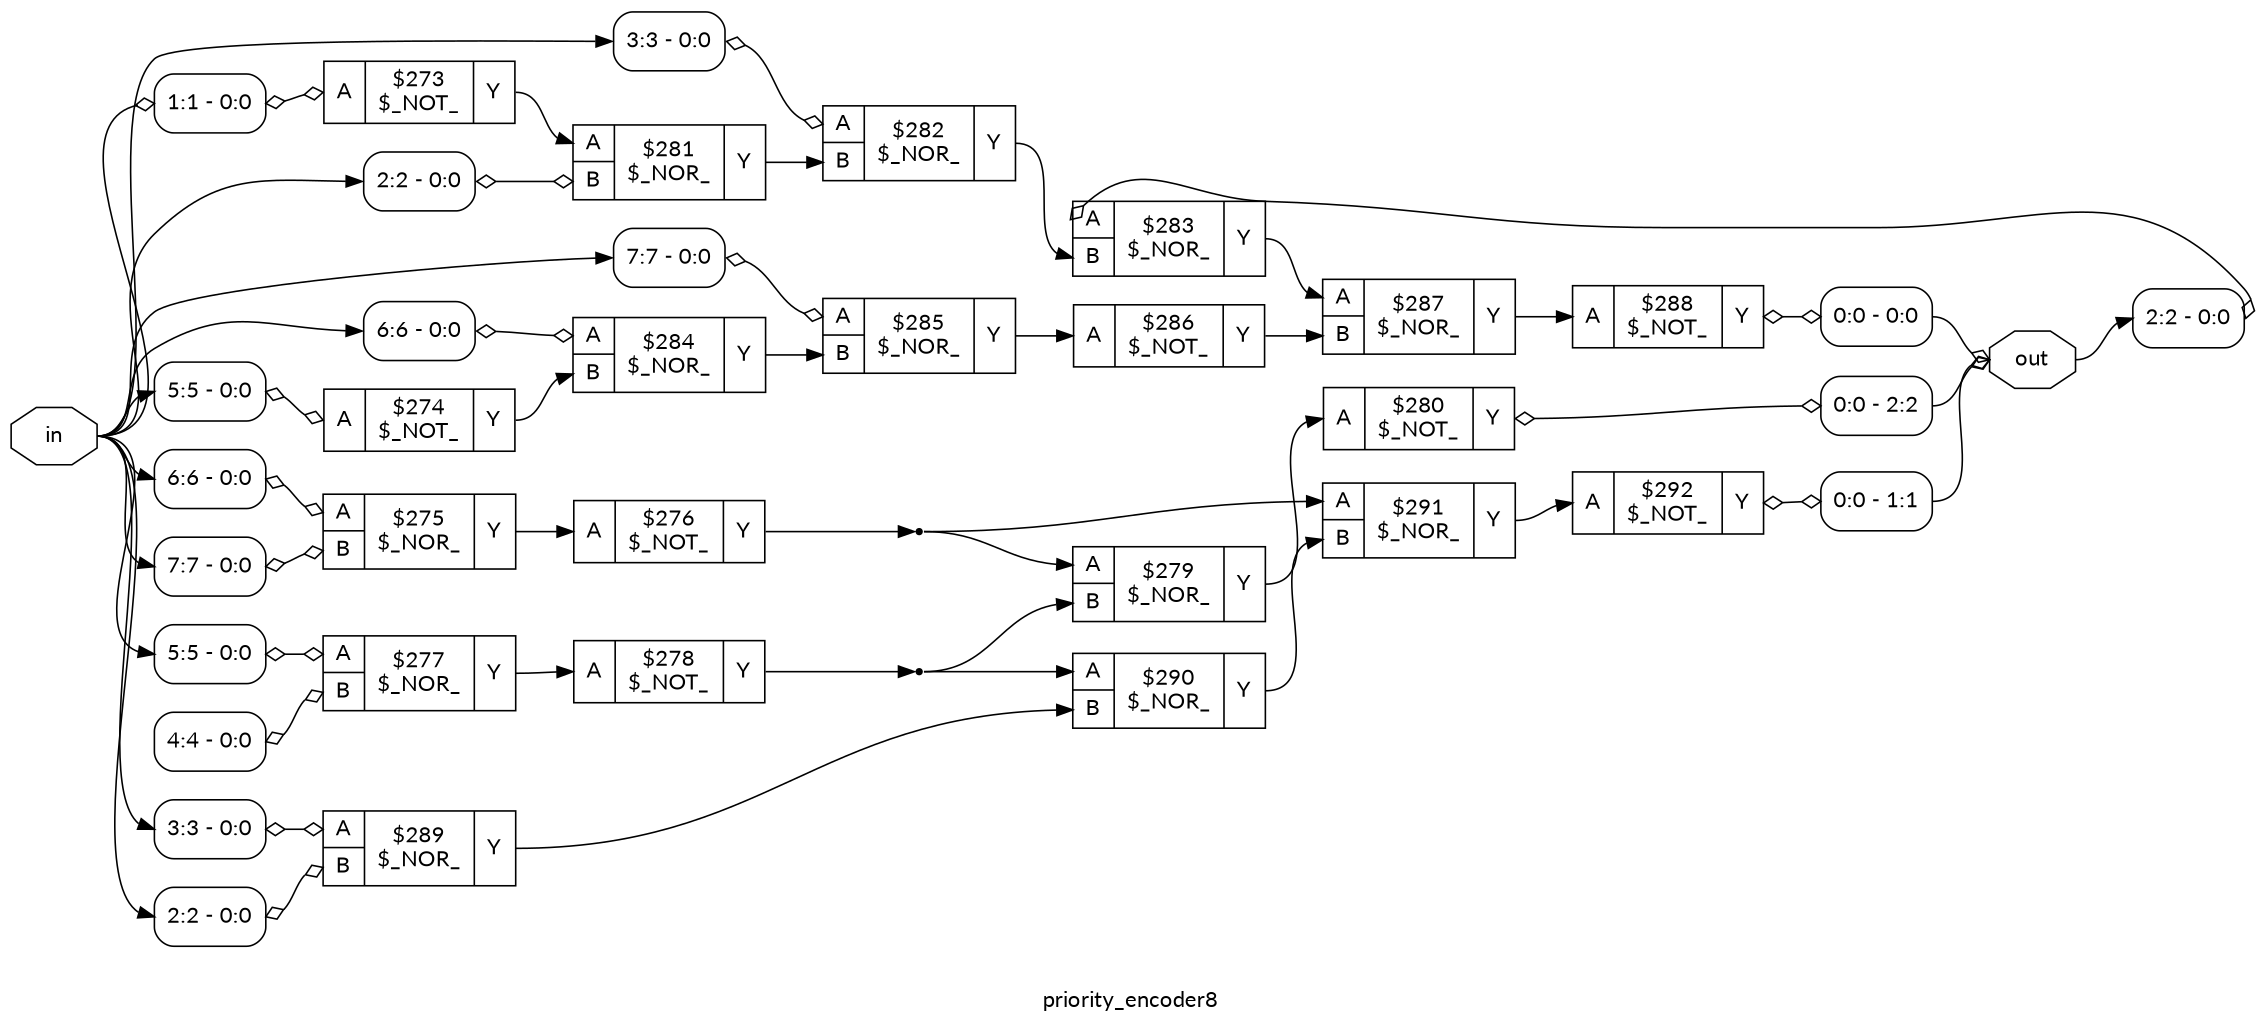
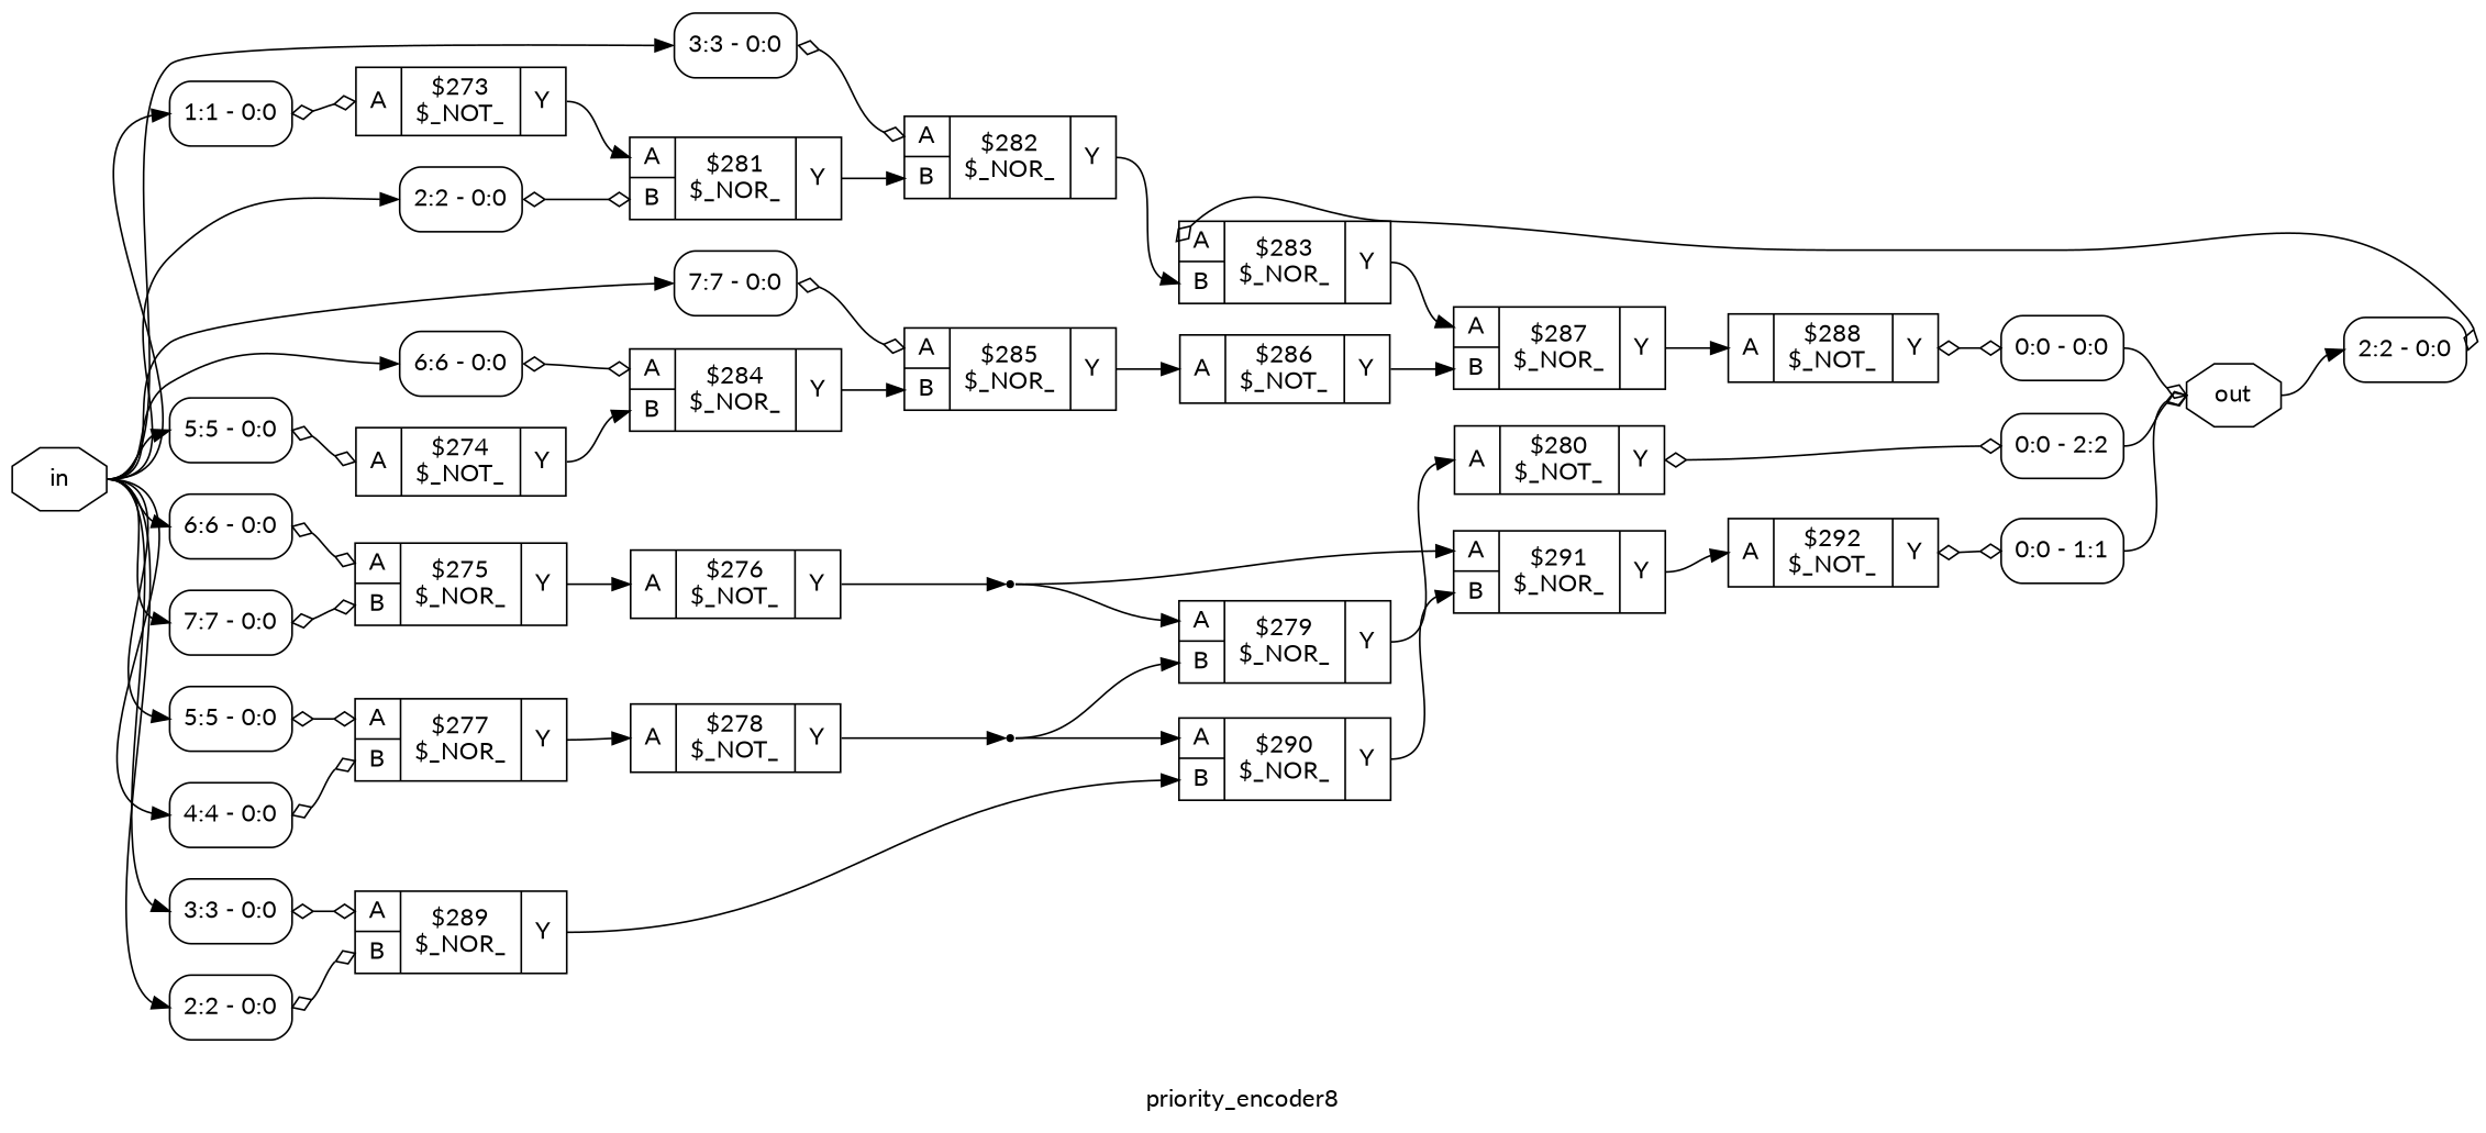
  digraph {
    fontname=Lato
    label=priority_encoder8
    rankdir=LR
    remincross=true
    node [fontname=Lato shape=record]
    edge [color=black fontname=Lato headport="p20:w" tailport=e]
    n18 [color=black fontcolor=black label=in shape=octagon]
    x0 [label="<s0> 1:1 - 0:0 " style=rounded]
    x1 [label="<s0> 5:5 - 0:0 " style=rounded]
    x2 [label="<s0> 6:6 - 0:0 " style=rounded]
    x3 [label="<s0> 7:7 - 0:0 " style=rounded]
    x4 [label="<s0> 5:5 - 0:0 " style=rounded]
    x5 [label="<s0> 4:4 - 0:0 " style=rounded]
    x7 [label="<s0> 2:2 - 0:0 " style=rounded]
    x8 [label="<s0> 3:3 - 0:0 " style=rounded]
    x10 [label="<s0> 6:6 - 0:0 " style=rounded]
    x11 [label="<s0> 7:7 - 0:0 " style=rounded]
    x13 [label="<s0> 3:3 - 0:0 " style=rounded]
    x14 [label="<s0> 2:2 - 0:0 " style=rounded]
    c22 [label="{{<p20> A}|$273\n$_NOT_|{<p21> Y}}"]
    c23 [label="{{<p20> A}|$274\n$_NOT_|{<p21> Y}}"]
    c25 [label="{{<p20> A|<p24> B}|$275\n$_NOR_|{<p21> Y}}"]
    c27 [label="{{<p20> A|<p24> B}|$277\n$_NOR_|{<p21> Y}}"]
    c31 [label="{{<p20> A|<p24> B}|$281\n$_NOR_|{<p21> Y}}"]
    c32 [label="{{<p20> A|<p24> B}|$282\n$_NOR_|{<p21> Y}}"]
    c34 [label="{{<p20> A|<p24> B}|$284\n$_NOR_|{<p21> Y}}"]
    c35 [label="{{<p20> A|<p24> B}|$285\n$_NOR_|{<p21> Y}}"]
    c39 [label="{{<p20> A|<p24> B}|$289\n$_NOR_|{<p21> Y}}"]
    n19 [color=black fontcolor=black label=out shape=octagon]
    x9 [label="<s0> 2:2 - 0:0 " style=rounded]
    c33 [label="{{<p20> A|<p24> B}|$283\n$_NOR_|{<p21> Y}}"]
    c26 [label="{{<p20> A}|$276\n$_NOT_|{<p21> Y}}"]
    n4 [shape=point]
    c29 [label="{{<p20> A|<p24> B}|$279\n$_NOR_|{<p21> Y}}"]
    c41 [label="{{<p20> A|<p24> B}|$291\n$_NOR_|{<p21> Y}}"]
    c28 [label="{{<p20> A}|$278\n$_NOT_|{<p21> Y}}"]
    n6 [shape=point]
    c40 [label="{{<p20> A|<p24> B}|$290\n$_NOR_|{<p21> Y}}"]
    c30 [label="{{<p20> A}|$280\n$_NOT_|{<p21> Y}}"]
    x6 [label="<s0> 0:0 - 2:2 " style=rounded]
    c37 [label="{{<p20> A|<p24> B}|$287\n$_NOR_|{<p21> Y}}"]
    c38 [label="{{<p20> A}|$288\n$_NOT_|{<p21> Y}}"]
    c36 [label="{{<p20> A}|$286\n$_NOT_|{<p21> Y}}"]
    x12 [label="<s0> 0:0 - 0:0 " style=rounded]
    c42 [label="{{<p20> A}|$292\n$_NOT_|{<p21> Y}}"]
    x15 [label="<s0> 0:0 - 1:1 " style=rounded]
-   n18 -> x0 [headport="s0:w" arrowhead=odiamond]
+   n18 -> x0 [headport="s0:w"]
    n18 -> x1 [headport="s0:w"]
    n18 -> x2 [headport="s0:w"]
    n18 -> x3 [headport="s0:w"]
    n18 -> x4 [headport="s0:w"]
+   n18 -> x5 [headport="s0:w"]
    n18 -> x7 [headport="s0:w"]
    n18 -> x8 [headport="s0:w"]
    n18 -> x10 [headport="s0:w"]
    n18 -> x11 [headport="s0:w"]
    n18 -> x13 [headport="s0:w"]
    n18 -> x14 [headport="s0:w"]
    x0 -> c22 [arrowhead=odiamond arrowtail=odiamond dir=both]
    x1 -> c23 [arrowhead=odiamond arrowtail=odiamond dir=both]
    x2 -> c25 [arrowhead=odiamond arrowtail=odiamond dir=both]
    x3 -> c25 [arrowhead=odiamond arrowtail=odiamond dir=both headport="p24:w"]
    x4 -> c27 [arrowhead=odiamond arrowtail=odiamond dir=both]
    x5 -> c27 [arrowhead=odiamond arrowtail=odiamond dir=both headport="p24:w"]
    x7 -> c31 [arrowhead=odiamond arrowtail=odiamond dir=both headport="p24:w"]
    x8 -> c32 [arrowhead=odiamond arrowtail=odiamond dir=both]
    x10 -> c34 [arrowhead=odiamond arrowtail=odiamond dir=both]
    x11 -> c35 [arrowhead=odiamond arrowtail=odiamond dir=both]
    x13 -> c39 [arrowhead=odiamond arrowtail=odiamond dir=both]
    x14 -> c39 [arrowhead=odiamond arrowtail=odiamond dir=both headport="p24:w"]
    c22 -> c31 [tailport="p21:e"]
    c23 -> c34 [headport="p24:w" tailport="p21:e"]
    c25 -> c26 [tailport="p21:e"]
    c27 -> c28 [tailport="p21:e"]
    c31 -> c32 [headport="p24:w" tailport="p21:e"]
    c32 -> c33 [headport="p24:w" tailport="p21:e"]
    c34 -> c35 [headport="p24:w" tailport="p21:e"]
    c35 -> c36 [tailport="p21:e"]
    c39 -> c40 [headport="p24:w" tailport="p21:e"]
    n19 -> x9 [headport="s0:w"]
    x9 -> c33 [arrowhead=odiamond arrowtail=odiamond dir=both]
    c33 -> c37 [tailport="p21:e"]
    c26 -> n4 [headport=w tailport="p21:e"]
    n4 -> c29
    n4 -> c41
    c29 -> c30 [tailport="p21:e"]
    c41 -> c42 [tailport="p21:e"]
    c28 -> n6 [headport=w tailport="p21:e"]
    n6 -> c29 [headport="p24:w"]
    n6 -> c40
    c40 -> c41 [headport="p24:w" tailport="p21:e"]
    c30 -> x6 [arrowhead=odiamond arrowtail=odiamond dir=both headport=w tailport="p21:e"]
    x6 -> n19 [arrowhead=odiamond headport=w tailport="s0:e"]
    c37 -> c38 [tailport="p21:e"]
    c38 -> x12 [arrowhead=odiamond arrowtail=odiamond dir=both headport=w tailport="p21:e"]
    c36 -> c37 [headport="p24:w" tailport="p21:e"]
    x12 -> n19 [arrowhead=odiamond headport=w tailport="s0:e"]
    c42 -> x15 [arrowhead=odiamond arrowtail=odiamond dir=both headport=w tailport="p21:e"]
    x15 -> n19 [arrowhead=odiamond headport=w tailport="s0:e"]
  }
